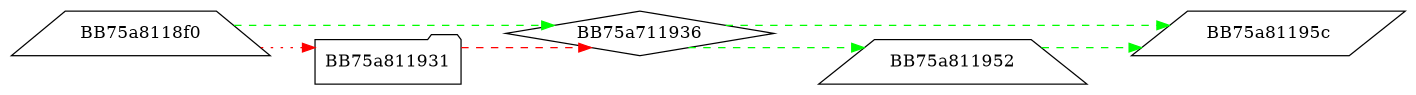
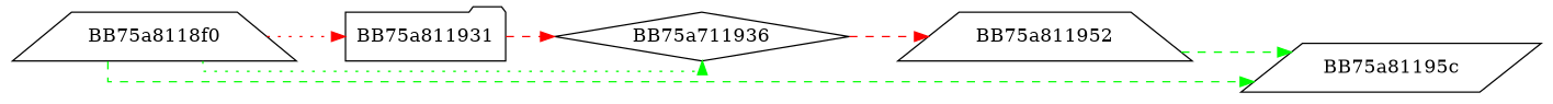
  digraph {
    rankdir=LR
    splines=ortho
    node [shape=trapezium]
    edge [color=green style=dashed]
    n1 [label=BB75a711936 shape=diamond]
    BB75a8118f0
    BB75a811931 [shape=folder]
    BB75a81195c [shape=parallelogram]
    BB75a811952
-   n1 -> BB75a81195c
-   n1 -> BB75a811952
-   BB75a8118f0 -> n1
+   BB75a8118f0 -> BB75a81195c
+   n1 -> BB75a811952 [color=red]
+   BB75a8118f0 -> n1 [style=dotted]
    BB75a8118f0 -> BB75a811931 [color=red style=dotted]
    BB75a811931 -> n1 [color=red]
    BB75a811952 -> BB75a81195c
  }
